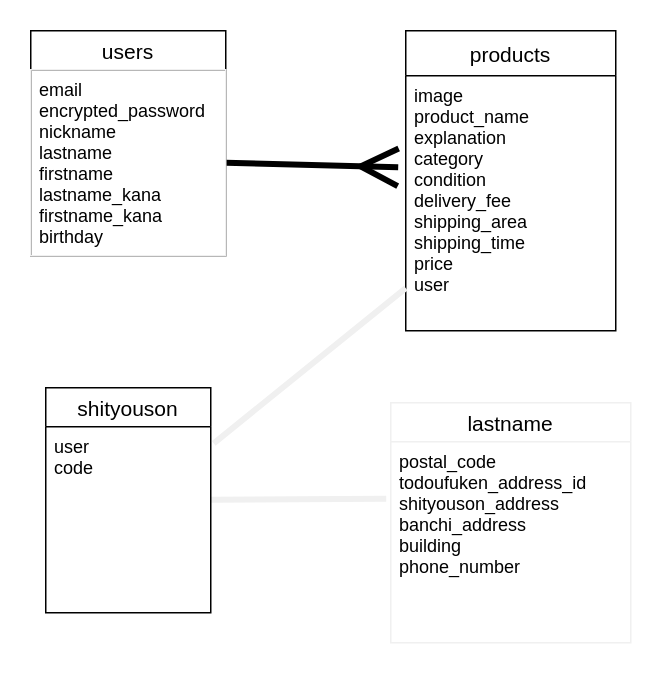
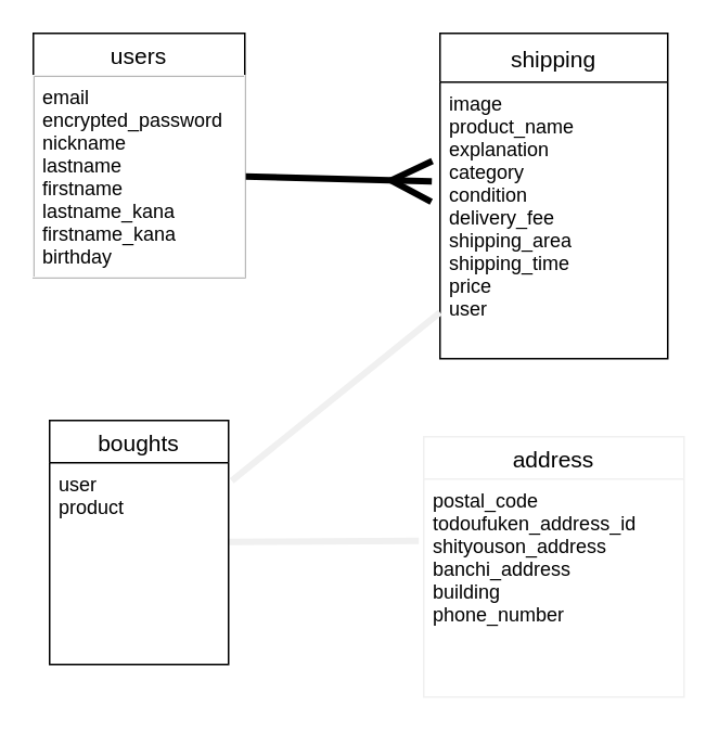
  <mxCell id="0" />
  <mxCell id="1" parent="0" />
  <mxCell id="2" style="edgeStyle=none;rounded=0;jumpStyle=none;orthogonalLoop=1;jettySize=auto;html=1;entryX=-0.019;entryY=0.284;entryDx=0;entryDy=0;entryPerimeter=0;endArrow=none;endFill=0;endSize=20;strokeColor=#f0f0f0;strokeWidth=4;" parent="1" source="3" target="9" edge="1"><mxGeometry relative="1" as="geometry" /></mxCell>
- <mxCell id="3" value="shityouson" style="swimlane;fontStyle=0;childLayout=stackLayout;horizontal=1;startSize=26;horizontalStack=0;resizeParent=1;resizeParentMax=0;resizeLast=0;collapsible=1;marginBottom=0;align=center;fontSize=14;" parent="1" vertex="1"><mxGeometry x="30" y="258" width="110" height="150" as="geometry" /></mxCell>
- <mxCell id="4" value="user&#10;code" style="text;strokeColor=none;fillColor=none;spacingLeft=4;spacingRight=4;overflow=hidden;rotatable=0;points=[[0,0.5],[1,0.5]];portConstraint=eastwest;fontSize=12;" parent="3" vertex="1"><mxGeometry y="26" width="110" height="124" as="geometry" /></mxCell>
- <mxCell id="5" value="products" style="swimlane;fontStyle=0;childLayout=stackLayout;horizontal=1;startSize=30;horizontalStack=0;resizeParent=1;resizeParentMax=0;resizeLast=0;collapsible=1;marginBottom=0;align=center;fontSize=14;" parent="1" vertex="1"><mxGeometry x="270" y="20" width="140" height="200" as="geometry" /></mxCell>
+ <mxCell id="3" value="boughts" style="swimlane;fontStyle=0;childLayout=stackLayout;horizontal=1;startSize=26;horizontalStack=0;resizeParent=1;resizeParentMax=0;resizeLast=0;collapsible=1;marginBottom=0;align=center;fontSize=14;" parent="1" vertex="1"><mxGeometry x="30" y="258" width="110" height="150" as="geometry" /></mxCell>
+ <mxCell id="4" value="user&#10;product" style="text;strokeColor=none;fillColor=none;spacingLeft=4;spacingRight=4;overflow=hidden;rotatable=0;points=[[0,0.5],[1,0.5]];portConstraint=eastwest;fontSize=12;" parent="3" vertex="1"><mxGeometry y="26" width="110" height="124" as="geometry" /></mxCell>
+ <mxCell id="5" value="shipping" style="swimlane;fontStyle=0;childLayout=stackLayout;horizontal=1;startSize=30;horizontalStack=0;resizeParent=1;resizeParentMax=0;resizeLast=0;collapsible=1;marginBottom=0;align=center;fontSize=14;" parent="1" vertex="1"><mxGeometry x="270" y="20" width="140" height="200" as="geometry" /></mxCell>
  <mxCell id="6" value="image&#10;product_name&#10;explanation&#10;category&#10;condition&#10;delivery_fee&#10;shipping_area&#10;shipping_time &#10;price&#10;user" style="text;strokeColor=none;fillColor=none;spacingLeft=4;spacingRight=4;overflow=hidden;rotatable=0;points=[[0,0.5],[1,0.5]];portConstraint=eastwest;fontSize=12;" parent="5" vertex="1"><mxGeometry y="30" width="140" height="170" as="geometry" /></mxCell>
  <mxCell id="7" style="rounded=0;orthogonalLoop=1;jettySize=auto;html=1;exitX=1;exitY=0.5;exitDx=0;exitDy=0;jumpStyle=none;endArrow=ERmany;endFill=0;strokeWidth=4;endSize=20;entryX=-0.036;entryY=0.359;entryDx=0;entryDy=0;entryPerimeter=0;" parent="1" source="12" target="6" edge="1"><mxGeometry relative="1" as="geometry"><mxPoint x="260" y="111" as="targetPoint" /><Array as="points" /></mxGeometry></mxCell>
- <mxCell id="8" value="lastname" style="swimlane;fontStyle=0;childLayout=stackLayout;horizontal=1;startSize=26;horizontalStack=0;resizeParent=1;resizeParentMax=0;resizeLast=0;collapsible=1;marginBottom=0;align=center;fontSize=14;strokeColor=#f0f0f0;" parent="1" vertex="1"><mxGeometry x="260" y="268" width="160" height="160" as="geometry" /></mxCell>
+ <mxCell id="8" value="address" style="swimlane;fontStyle=0;childLayout=stackLayout;horizontal=1;startSize=26;horizontalStack=0;resizeParent=1;resizeParentMax=0;resizeLast=0;collapsible=1;marginBottom=0;align=center;fontSize=14;strokeColor=#f0f0f0;" parent="1" vertex="1"><mxGeometry x="260" y="268" width="160" height="160" as="geometry" /></mxCell>
  <mxCell id="9" value="postal_code&#10;todoufuken_address_id&#10;shityouson_address&#10;banchi_address&#10;building&#10;phone_number" style="text;strokeColor=none;fillColor=none;spacingLeft=4;spacingRight=4;overflow=hidden;rotatable=0;points=[[0,0.5],[1,0.5]];portConstraint=eastwest;fontSize=12;" parent="8" vertex="1"><mxGeometry y="26" width="160" height="134" as="geometry" /></mxCell>
  <mxCell id="10" style="edgeStyle=none;rounded=0;jumpStyle=none;orthogonalLoop=1;jettySize=auto;html=1;entryX=1.018;entryY=0.089;entryDx=0;entryDy=0;entryPerimeter=0;endArrow=none;endFill=0;endSize=20;strokeColor=#f0f0f0;strokeWidth=4;" parent="1" source="6" target="4" edge="1"><mxGeometry relative="1" as="geometry" /></mxCell>
  <mxCell id="11" value="users" style="swimlane;fontStyle=0;childLayout=stackLayout;horizontal=1;startSize=26;horizontalStack=0;resizeParent=1;resizeParentMax=0;resizeLast=0;collapsible=1;marginBottom=0;align=center;fontSize=14;" parent="1" vertex="1"><mxGeometry x="20" y="20" width="130" height="150" as="geometry" /></mxCell>
  <mxCell id="12" value="email &#10;encrypted_password&#10;nickname&#10;lastname&#10;firstname&#10;lastname_kana&#10;firstname_kana&#10;birthday" style="text;fillColor=none;spacingLeft=4;spacingRight=4;overflow=hidden;rotatable=0;points=[[0,0.5],[1,0.5]];portConstraint=eastwest;fontSize=12;strokeColor=#f0f0f0;" parent="11" vertex="1"><mxGeometry y="26" width="130" height="124" as="geometry" /></mxCell>
